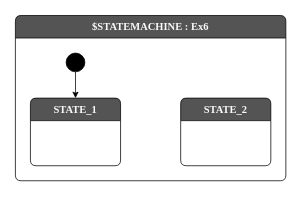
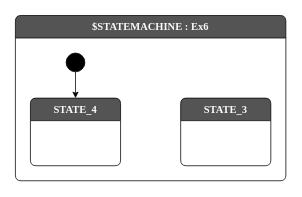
  <mxCell id="0" />
  <mxCell id="1" parent="0" />
  <mxCell id="2" value="$STATEMACHINE : Ex6" style="shape=swimlane;rotatable=0;align=center;verticalAlign=top;fontFamily=Lucida Console;startSize=30;fontSize=14;fontStyle=1;fontColor=#FAFAFA;fillColor=#545454;swimlaneFillColor=default;rounded=1;arcSize=15;absoluteArcSize=1;" parent="1" vertex="1"><mxGeometry x="20" y="20" width="360" height="220" as="geometry" /></mxCell>
  <mxCell id="3" value=" " style="fontFamily=Lucida Console;align=left;verticalAlign=top;fillColor=none;gradientColor=none;strokeColor=none;rounded=0;spacingLeft=4;resizable=0;movable=0;deletable=0;rotatable=0;autosize=1;" parent="2" vertex="1" connectable="0"><mxGeometry y="30" width="30" height="20" as="geometry" /></mxCell>
  <mxCell id="4" value="$initial_state" style="shape=ellipse;aspect=fixed;fillColor=#000000;resizable=0;rotatable=0;noLabel=1;editable=0;" parent="2" vertex="1"><mxGeometry x="67.5" y="50" width="25" height="25" as="geometry" /></mxCell>
- <mxCell id="5" value="STATE_1" style="shape=swimlane;rotatable=0;align=center;verticalAlign=top;fontFamily=Lucida Console;startSize=30;fontSize=14;fontStyle=1;fontColor=#FAFAFA;fillColor=#545454;swimlaneFillColor=default;rounded=1;arcSize=15;absoluteArcSize=1;" parent="2" vertex="1"><mxGeometry x="20" y="110" width="120" height="90" as="geometry" /></mxCell>
+ <mxCell id="5" value="STATE_4" style="shape=swimlane;rotatable=0;align=center;verticalAlign=top;fontFamily=Lucida Console;startSize=30;fontSize=14;fontStyle=1;fontColor=#FAFAFA;fillColor=#545454;swimlaneFillColor=default;rounded=1;arcSize=15;absoluteArcSize=1;" parent="2" vertex="1"><mxGeometry x="20" y="110" width="120" height="90" as="geometry" /></mxCell>
  <mxCell id="6" value="" style="fontFamily=Lucida Console;align=left;verticalAlign=top;fillColor=none;gradientColor=none;strokeColor=none;rounded=0;spacingLeft=4;resizable=0;movable=0;deletable=0;rotatable=0;autosize=1;" parent="5" vertex="1" connectable="0"><mxGeometry y="30" width="50" height="40" as="geometry" /></mxCell>
- <mxCell id="7" value="STATE_2" style="shape=swimlane;rotatable=0;align=center;verticalAlign=top;fontFamily=Lucida Console;startSize=30;fontSize=14;fontStyle=1;fontColor=#FAFAFA;fillColor=#545454;swimlaneFillColor=default;rounded=1;arcSize=15;absoluteArcSize=1;" parent="2" vertex="1"><mxGeometry x="220" y="110" width="120" height="90" as="geometry" /></mxCell>
+ <mxCell id="7" value="STATE_3" style="shape=swimlane;rotatable=0;align=center;verticalAlign=top;fontFamily=Lucida Console;startSize=30;fontSize=14;fontStyle=1;fontColor=#FAFAFA;fillColor=#545454;swimlaneFillColor=default;rounded=1;arcSize=15;absoluteArcSize=1;" parent="2" vertex="1"><mxGeometry x="220" y="110" width="120" height="90" as="geometry" /></mxCell>
  <mxCell id="8" value="" style="fontFamily=Lucida Console;align=left;verticalAlign=top;fillColor=none;gradientColor=none;strokeColor=none;rounded=0;spacingLeft=4;resizable=0;movable=0;deletable=0;rotatable=0;autosize=1;" parent="7" vertex="1" connectable="0"><mxGeometry y="30" width="50" height="40" as="geometry" /></mxCell>
  <mxCell id="9" parent="2" source="4" target="5" edge="1"><mxGeometry relative="1" as="geometry" /></mxCell>
